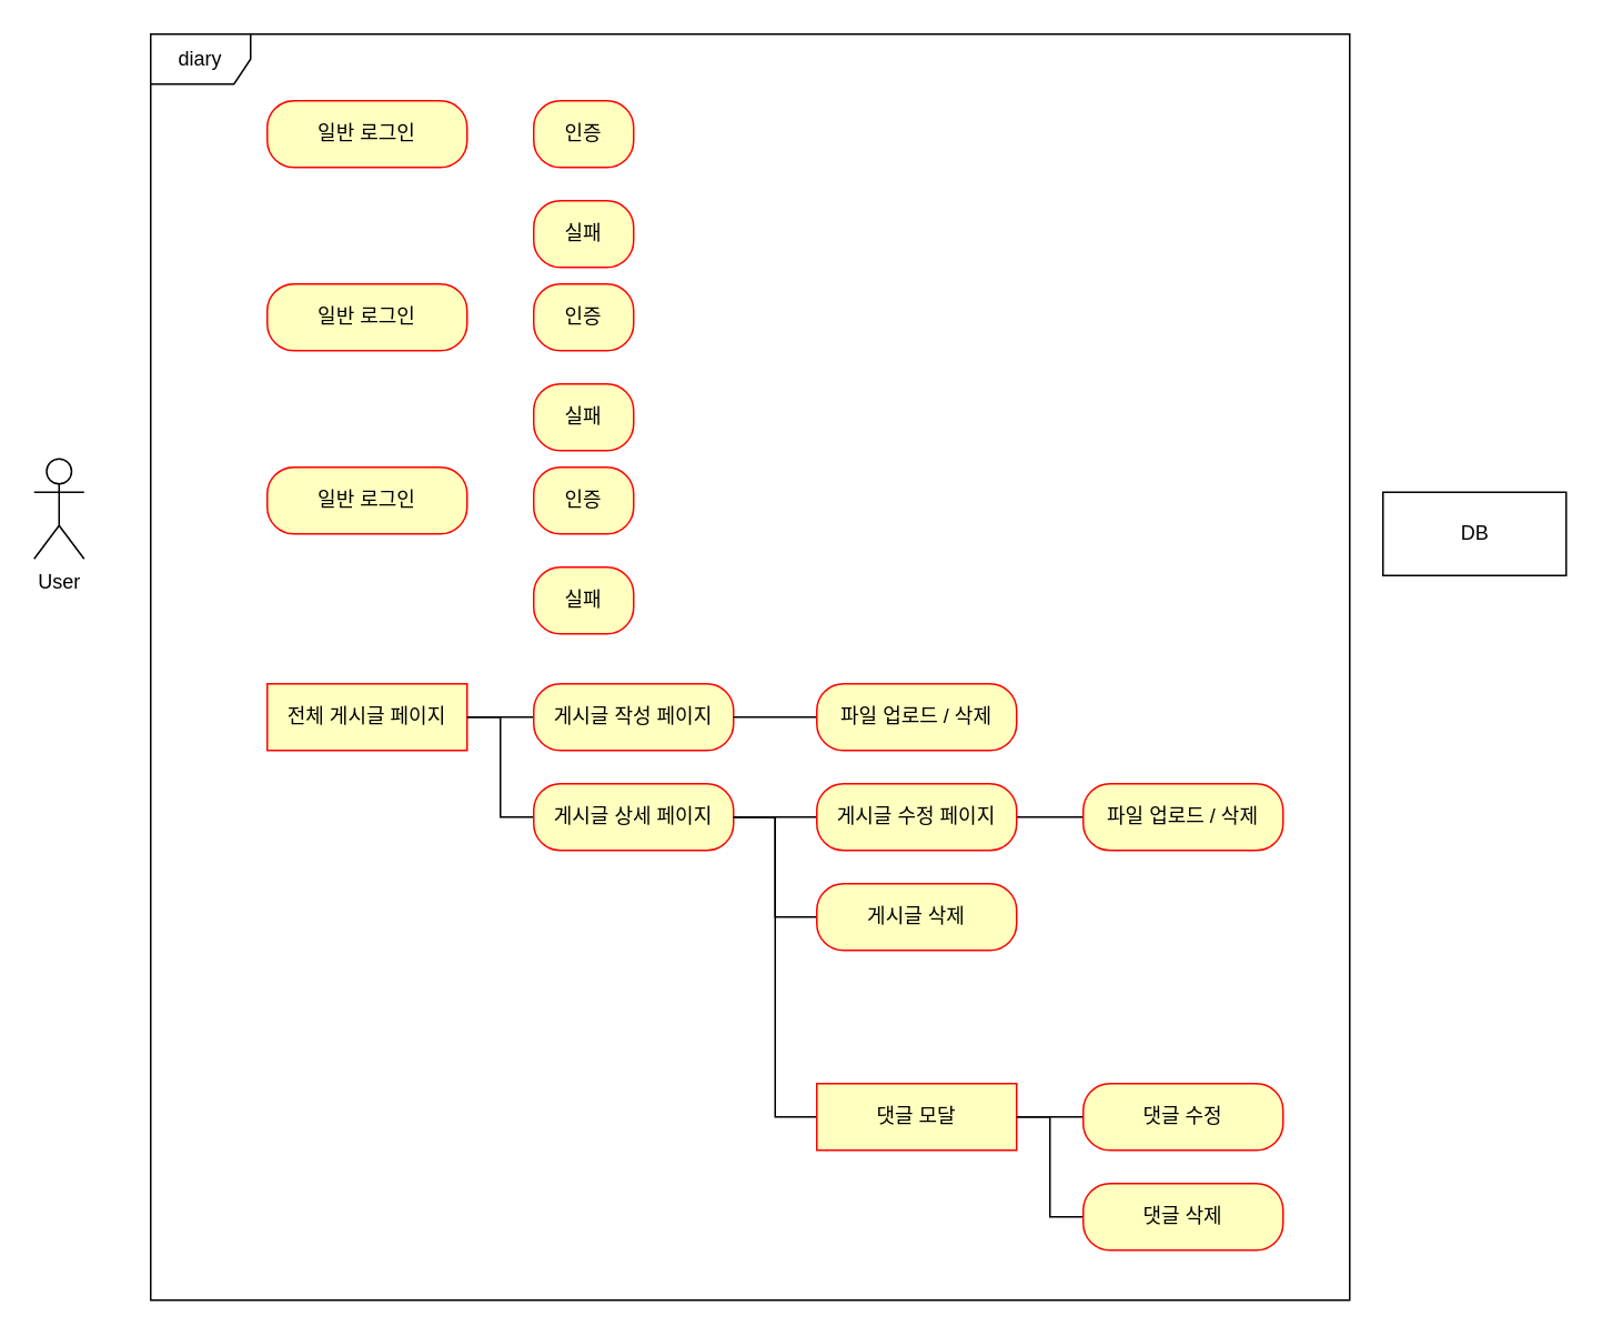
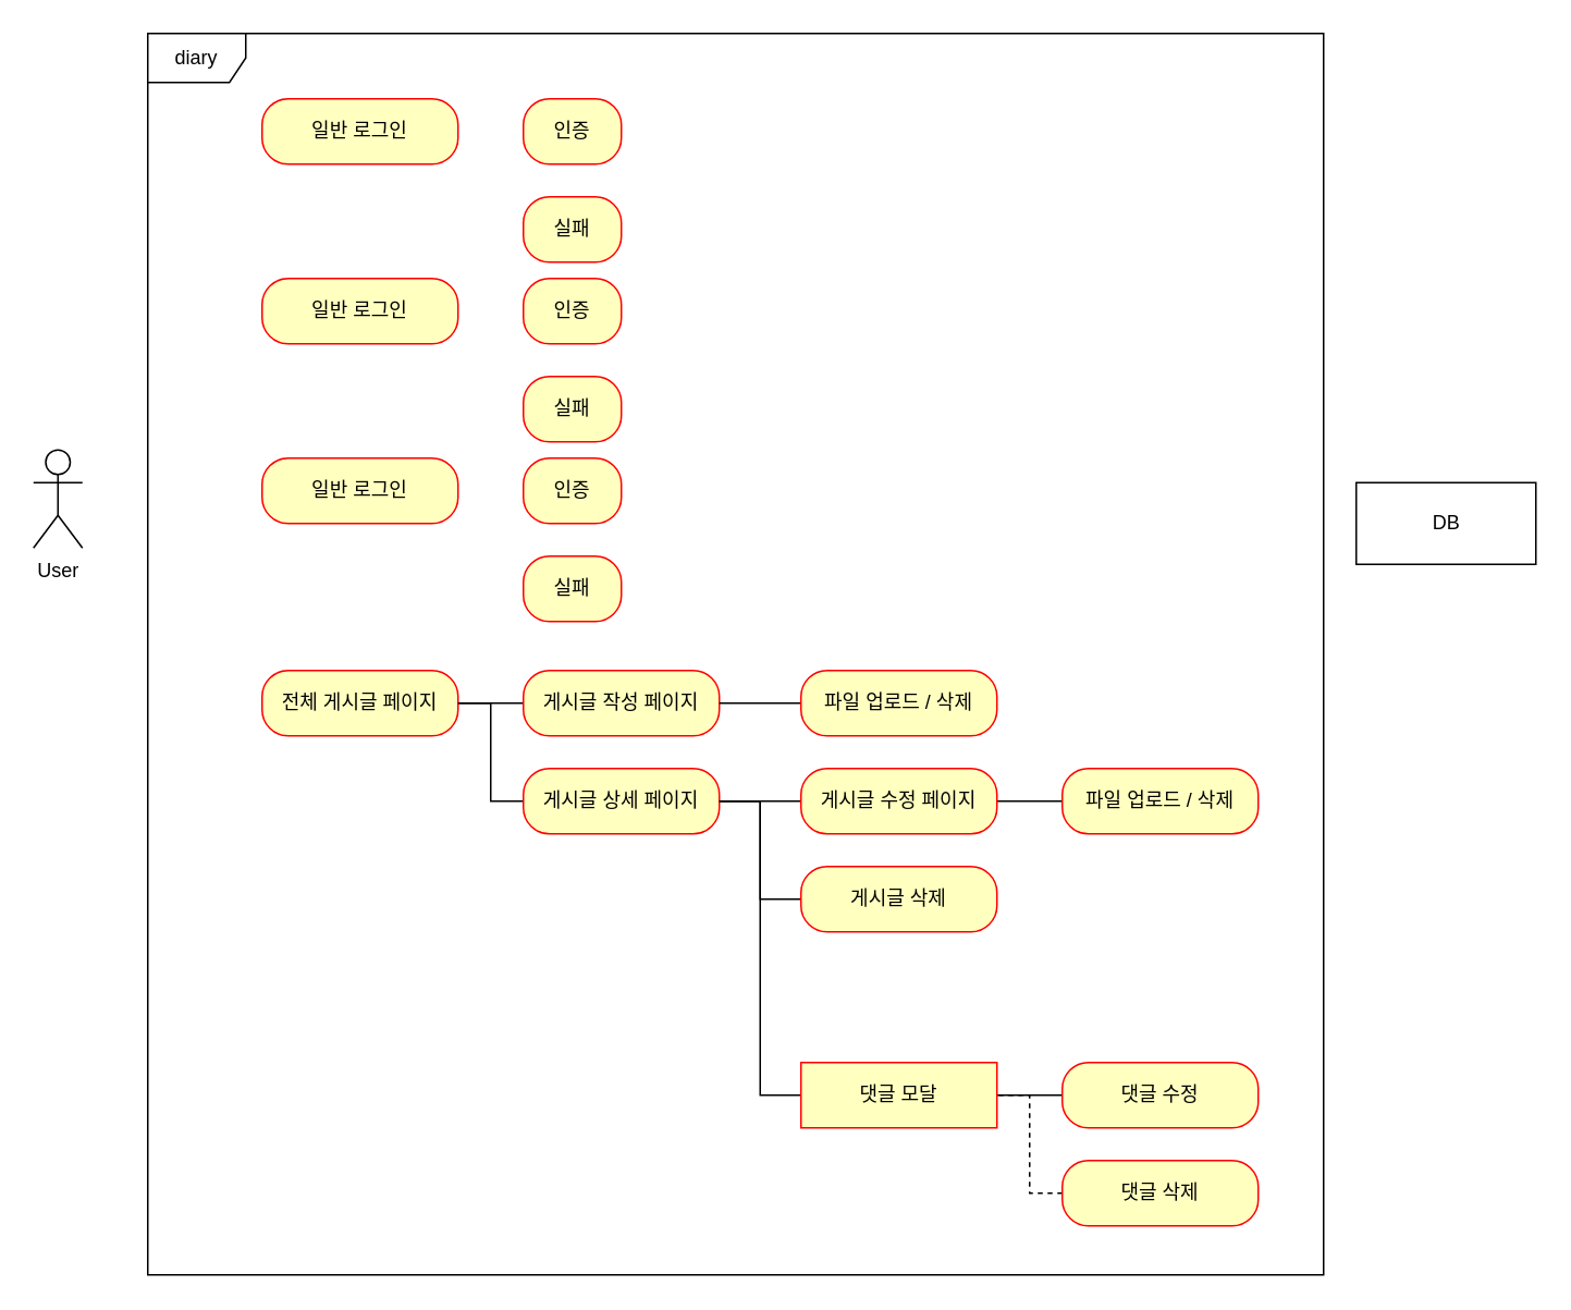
  <mxCell id="0" />
  <mxCell id="1" parent="0" />
  <mxCell id="2" value="diary" style="shape=umlFrame;whiteSpace=wrap;html=1;" vertex="1" parent="1"><mxGeometry x="90" y="20" width="720" height="760" as="geometry" /></mxCell>
  <mxCell id="3" value="DB" style="html=1;" vertex="1" parent="1"><mxGeometry x="830" y="295" width="110" height="50" as="geometry" /></mxCell>
  <mxCell id="4" value="User" style="shape=umlActor;verticalLabelPosition=bottom;verticalAlign=top;html=1;" vertex="1" parent="1"><mxGeometry x="20" y="275" width="30" height="60" as="geometry" /></mxCell>
  <mxCell id="5" value="일반 로그인" style="rounded=1;whiteSpace=wrap;html=1;arcSize=40;fontColor=#000000;fillColor=#ffffc0;strokeColor=#ff0000;" vertex="1" parent="1"><mxGeometry x="160" y="60" width="120" height="40" as="geometry" /></mxCell>
  <mxCell id="6" value="" style="edgeStyle=orthogonalEdgeStyle;rounded=0;orthogonalLoop=1;jettySize=auto;html=1;endArrow=none;endFill=0;" edge="1" parent="1" source="7" target="11"><mxGeometry relative="1" as="geometry" /></mxCell>
- <mxCell id="7" value="전체 게시글 페이지" style="whiteSpace=wrap;html=1;arcSize=40;fontColor=#000000;fillColor=#ffffc0;strokeColor=#ff0000;rounded=0;" vertex="1" parent="1"><mxGeometry x="160" y="410" width="120" height="40" as="geometry" /></mxCell>
+ <mxCell id="7" value="전체 게시글 페이지" style="rounded=1;whiteSpace=wrap;html=1;arcSize=40;fontColor=#000000;fillColor=#ffffc0;strokeColor=#ff0000;" vertex="1" parent="1"><mxGeometry x="160" y="410" width="120" height="40" as="geometry" /></mxCell>
  <mxCell id="8" style="edgeStyle=orthogonalEdgeStyle;rounded=0;orthogonalLoop=1;jettySize=auto;html=1;entryX=0;entryY=0.5;entryDx=0;entryDy=0;endArrow=none;endFill=0;" edge="1" parent="1" source="10" target="13"><mxGeometry relative="1" as="geometry" /></mxCell>
  <mxCell id="9" style="edgeStyle=orthogonalEdgeStyle;rounded=0;orthogonalLoop=1;jettySize=auto;html=1;entryX=1;entryY=0.5;entryDx=0;entryDy=0;endArrow=none;endFill=0;" edge="1" parent="1" source="10" target="7"><mxGeometry relative="1" as="geometry" /></mxCell>
  <mxCell id="10" value="게시글 상세 페이지" style="rounded=1;whiteSpace=wrap;html=1;arcSize=40;fontColor=#000000;fillColor=#ffffc0;strokeColor=#ff0000;" vertex="1" parent="1"><mxGeometry x="320" y="470" width="120" height="40" as="geometry" /></mxCell>
  <mxCell id="11" value="게시글 작성 페이지" style="rounded=1;whiteSpace=wrap;html=1;arcSize=40;fontColor=#000000;fillColor=#ffffc0;strokeColor=#ff0000;" vertex="1" parent="1"><mxGeometry x="320" y="410" width="120" height="40" as="geometry" /></mxCell>
  <mxCell id="12" value="" style="edgeStyle=orthogonalEdgeStyle;rounded=0;orthogonalLoop=1;jettySize=auto;html=1;endArrow=none;endFill=0;" edge="1" parent="1" source="13" target="24"><mxGeometry relative="1" as="geometry" /></mxCell>
  <mxCell id="13" value="게시글 수정 페이지" style="rounded=1;whiteSpace=wrap;html=1;arcSize=40;fontColor=#000000;fillColor=#ffffc0;strokeColor=#ff0000;" vertex="1" parent="1"><mxGeometry x="490" y="470" width="120" height="40" as="geometry" /></mxCell>
  <mxCell id="14" style="edgeStyle=orthogonalEdgeStyle;rounded=0;orthogonalLoop=1;jettySize=auto;html=1;entryX=1;entryY=0.5;entryDx=0;entryDy=0;endArrow=none;endFill=0;" edge="1" parent="1" source="15" target="10"><mxGeometry relative="1" as="geometry" /></mxCell>
  <mxCell id="15" value="게시글 삭제" style="rounded=1;whiteSpace=wrap;html=1;arcSize=40;fontColor=#000000;fillColor=#ffffc0;strokeColor=#ff0000;" vertex="1" parent="1"><mxGeometry x="490" y="530" width="120" height="40" as="geometry" /></mxCell>
  <mxCell id="16" style="edgeStyle=orthogonalEdgeStyle;rounded=0;orthogonalLoop=1;jettySize=auto;html=1;entryX=1;entryY=0.5;entryDx=0;entryDy=0;endArrow=none;endFill=0;" edge="1" parent="1" source="18" target="10"><mxGeometry relative="1" as="geometry" /></mxCell>
  <mxCell id="17" value="" style="edgeStyle=orthogonalEdgeStyle;rounded=0;orthogonalLoop=1;jettySize=auto;html=1;endArrow=none;endFill=0;" edge="1" parent="1" source="18" target="19"><mxGeometry relative="1" as="geometry" /></mxCell>
  <mxCell id="18" value="댓글 모달" style="whiteSpace=wrap;html=1;arcSize=40;fontColor=#000000;fillColor=#ffffc0;strokeColor=#ff0000;rounded=0;" vertex="1" parent="1"><mxGeometry x="490" y="650" width="120" height="40" as="geometry" /></mxCell>
  <mxCell id="19" value="댓글 수정" style="rounded=1;whiteSpace=wrap;html=1;arcSize=40;fontColor=#000000;fillColor=#ffffc0;strokeColor=#ff0000;" vertex="1" parent="1"><mxGeometry x="650" y="650" width="120" height="40" as="geometry" /></mxCell>
- <mxCell id="20" style="edgeStyle=orthogonalEdgeStyle;rounded=0;orthogonalLoop=1;jettySize=auto;html=1;entryX=1;entryY=0.5;entryDx=0;entryDy=0;endArrow=none;endFill=0;" edge="1" parent="1" source="21" target="18"><mxGeometry relative="1" as="geometry" /></mxCell>
+ <mxCell id="20" style="edgeStyle=orthogonalEdgeStyle;rounded=0;orthogonalLoop=1;jettySize=auto;html=1;entryX=1;entryY=0.5;entryDx=0;entryDy=0;endArrow=none;endFill=0;dashed=1;" edge="1" parent="1" source="21" target="18"><mxGeometry relative="1" as="geometry" /></mxCell>
  <mxCell id="21" value="댓글 삭제" style="rounded=1;whiteSpace=wrap;html=1;arcSize=40;fontColor=#000000;fillColor=#ffffc0;strokeColor=#ff0000;" vertex="1" parent="1"><mxGeometry x="650" y="710" width="120" height="40" as="geometry" /></mxCell>
  <mxCell id="22" value="" style="edgeStyle=orthogonalEdgeStyle;rounded=0;orthogonalLoop=1;jettySize=auto;html=1;endArrow=none;endFill=0;" edge="1" parent="1" source="23" target="11"><mxGeometry relative="1" as="geometry" /></mxCell>
  <mxCell id="23" value="파일 업로드 / 삭제" style="rounded=1;whiteSpace=wrap;html=1;arcSize=40;fontColor=#000000;fillColor=#ffffc0;strokeColor=#ff0000;" vertex="1" parent="1"><mxGeometry x="490" y="410" width="120" height="40" as="geometry" /></mxCell>
  <mxCell id="24" value="파일 업로드 / 삭제" style="rounded=1;whiteSpace=wrap;html=1;arcSize=40;fontColor=#000000;fillColor=#ffffc0;strokeColor=#ff0000;" vertex="1" parent="1"><mxGeometry x="650" y="470" width="120" height="40" as="geometry" /></mxCell>
  <mxCell id="25" value="인증" style="rounded=1;whiteSpace=wrap;html=1;arcSize=40;fontColor=#000000;fillColor=#ffffc0;strokeColor=#ff0000;" vertex="1" parent="1"><mxGeometry x="320" y="60" width="60" height="40" as="geometry" /></mxCell>
  <mxCell id="26" value="실패" style="rounded=1;whiteSpace=wrap;html=1;arcSize=40;fontColor=#000000;fillColor=#ffffc0;strokeColor=#ff0000;" vertex="1" parent="1"><mxGeometry x="320" y="120" width="60" height="40" as="geometry" /></mxCell>
  <mxCell id="27" value="일반 로그인" style="rounded=1;whiteSpace=wrap;html=1;arcSize=40;fontColor=#000000;fillColor=#ffffc0;strokeColor=#ff0000;" vertex="1" parent="1"><mxGeometry x="160" y="170" width="120" height="40" as="geometry" /></mxCell>
  <mxCell id="28" value="인증" style="rounded=1;whiteSpace=wrap;html=1;arcSize=40;fontColor=#000000;fillColor=#ffffc0;strokeColor=#ff0000;" vertex="1" parent="1"><mxGeometry x="320" y="170" width="60" height="40" as="geometry" /></mxCell>
  <mxCell id="29" value="실패" style="rounded=1;whiteSpace=wrap;html=1;arcSize=40;fontColor=#000000;fillColor=#ffffc0;strokeColor=#ff0000;" vertex="1" parent="1"><mxGeometry x="320" y="230" width="60" height="40" as="geometry" /></mxCell>
  <mxCell id="30" value="일반 로그인" style="rounded=1;whiteSpace=wrap;html=1;arcSize=40;fontColor=#000000;fillColor=#ffffc0;strokeColor=#ff0000;" vertex="1" parent="1"><mxGeometry x="160" y="280" width="120" height="40" as="geometry" /></mxCell>
  <mxCell id="31" value="인증" style="rounded=1;whiteSpace=wrap;html=1;arcSize=40;fontColor=#000000;fillColor=#ffffc0;strokeColor=#ff0000;" vertex="1" parent="1"><mxGeometry x="320" y="280" width="60" height="40" as="geometry" /></mxCell>
  <mxCell id="32" value="실패" style="rounded=1;whiteSpace=wrap;html=1;arcSize=40;fontColor=#000000;fillColor=#ffffc0;strokeColor=#ff0000;" vertex="1" parent="1"><mxGeometry x="320" y="340" width="60" height="40" as="geometry" /></mxCell>
